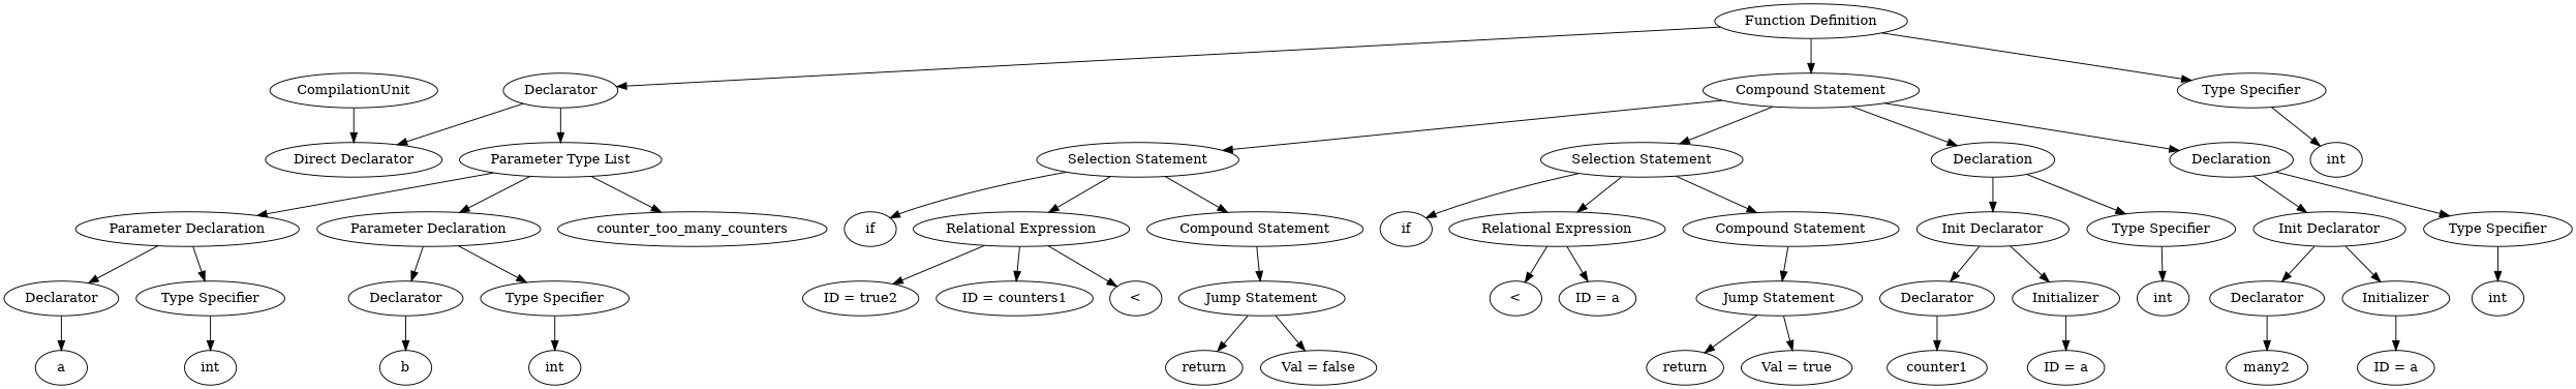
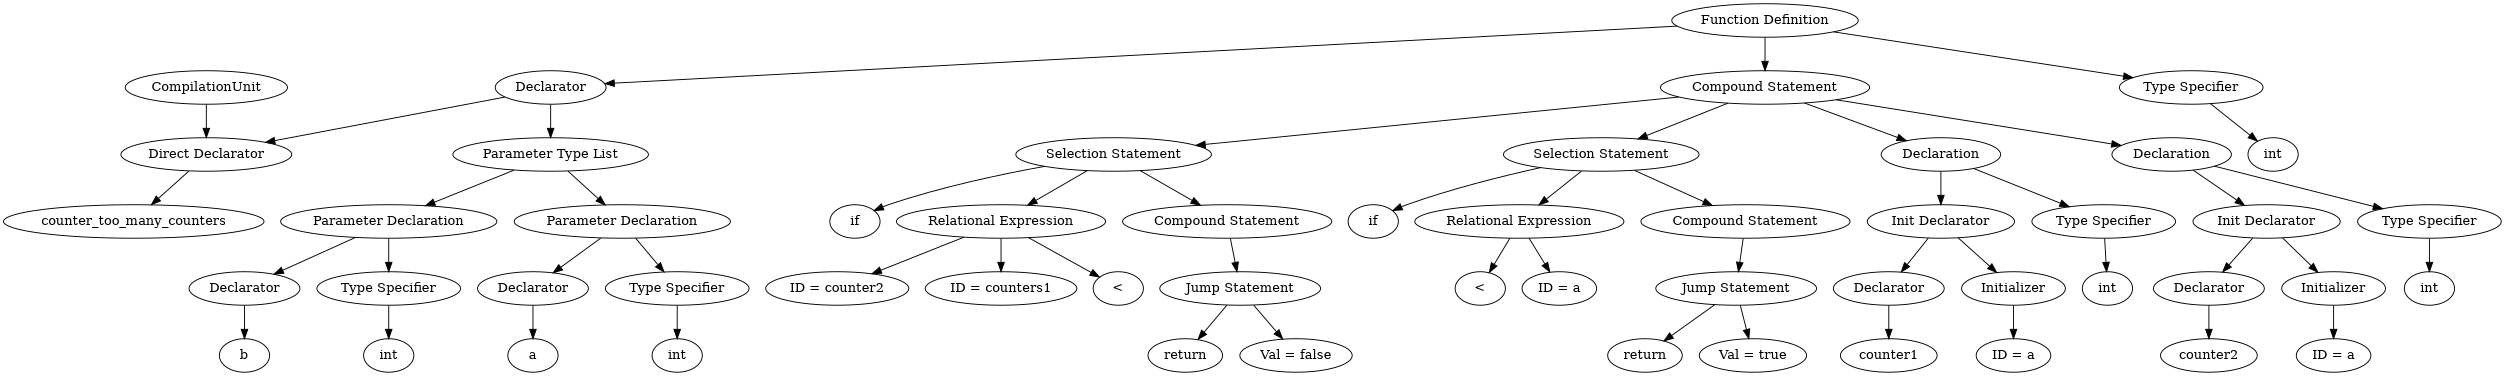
  digraph {
    n1 [label=CompilationUnit]
    n2 [label="Direct Declarator"]
    n3 [label="Function Definition"]
    n4 [label="Type Specifier"]
    n5 [label=Declarator]
    n6 [label="Compound Statement"]
    n7 [label=int]
    n8 [label="Parameter Type List"]
    n9 [label=Declaration]
    n10 [label=Declaration]
    n11 [label="Selection Statement"]
    n12 [label="Selection Statement"]
    n13 [label=counter_too_many_counters]
    n14 [label="Parameter Declaration"]
    n15 [label="Parameter Declaration"]
    n16 [label="Type Specifier"]
    n17 [label=Declarator]
    n18 [label="Type Specifier"]
    n19 [label=Declarator]
    n20 [label=int]
    n21 [label=a]
    n22 [label=int]
    n23 [label=b]
    n24 [label="Type Specifier"]
    n25 [label="Init Declarator"]
    n26 [label="Type Specifier"]
    n27 [label="Init Declarator"]
    n28 [label=if]
    n29 [label="Relational Expression"]
    n30 [label="Compound Statement"]
    n31 [label=if]
    n32 [label="Relational Expression"]
    n33 [label="Compound Statement"]
    n34 [label=int]
    n35 [label=Declarator]
    n36 [label=Initializer]
    n37 [label=counter1]
    n38 [label="ID = a"]
    n39 [label=int]
    n40 [label=Declarator]
    n41 [label=Initializer]
-   n42 [label=many2]
+   n42 [label=counter2]
    n43 [label="ID = a"]
    n44 [label="ID = counters1"]
    n45 [label="<"]
-   n46 [label="ID = true2"]
+   n46 [label="ID = counter2"]
    n47 [label="Jump Statement"]
    n48 [label=return]
    n49 [label="Val = false"]
    n50 [label="ID = a"]
    n51 [label="<"]
    n52 [label="Jump Statement"]
    n53 [label=return]
    n54 [label="Val = true"]
    n1 -> n2
-   n8 -> n13
+   n2 -> n13
    n3 -> n4
    n3 -> n5
    n3 -> n6
    n4 -> n7
    n5 -> n2
    n5 -> n8
    n6 -> n9
    n6 -> n10
    n6 -> n11
    n6 -> n12
    n8 -> n14
    n8 -> n15
    n9 -> n24
    n9 -> n25
    n10 -> n26
    n10 -> n27
    n11 -> n28
    n11 -> n29
    n11 -> n30
    n12 -> n31
    n12 -> n32
    n12 -> n33
    n14 -> n16
    n14 -> n17
    n15 -> n18
    n15 -> n19
    n16 -> n20
    n17 -> n21
    n18 -> n22
    n19 -> n23
    n24 -> n34
    n25 -> n35
    n25 -> n36
    n26 -> n39
    n27 -> n40
    n27 -> n41
    n29 -> n44
    n29 -> n45
    n29 -> n46
    n30 -> n47
    n32 -> n50
    n32 -> n51
    n33 -> n52
    n35 -> n37
    n36 -> n38
    n40 -> n42
    n41 -> n43
    n47 -> n48
    n47 -> n49
    n52 -> n53
    n52 -> n54
  }
